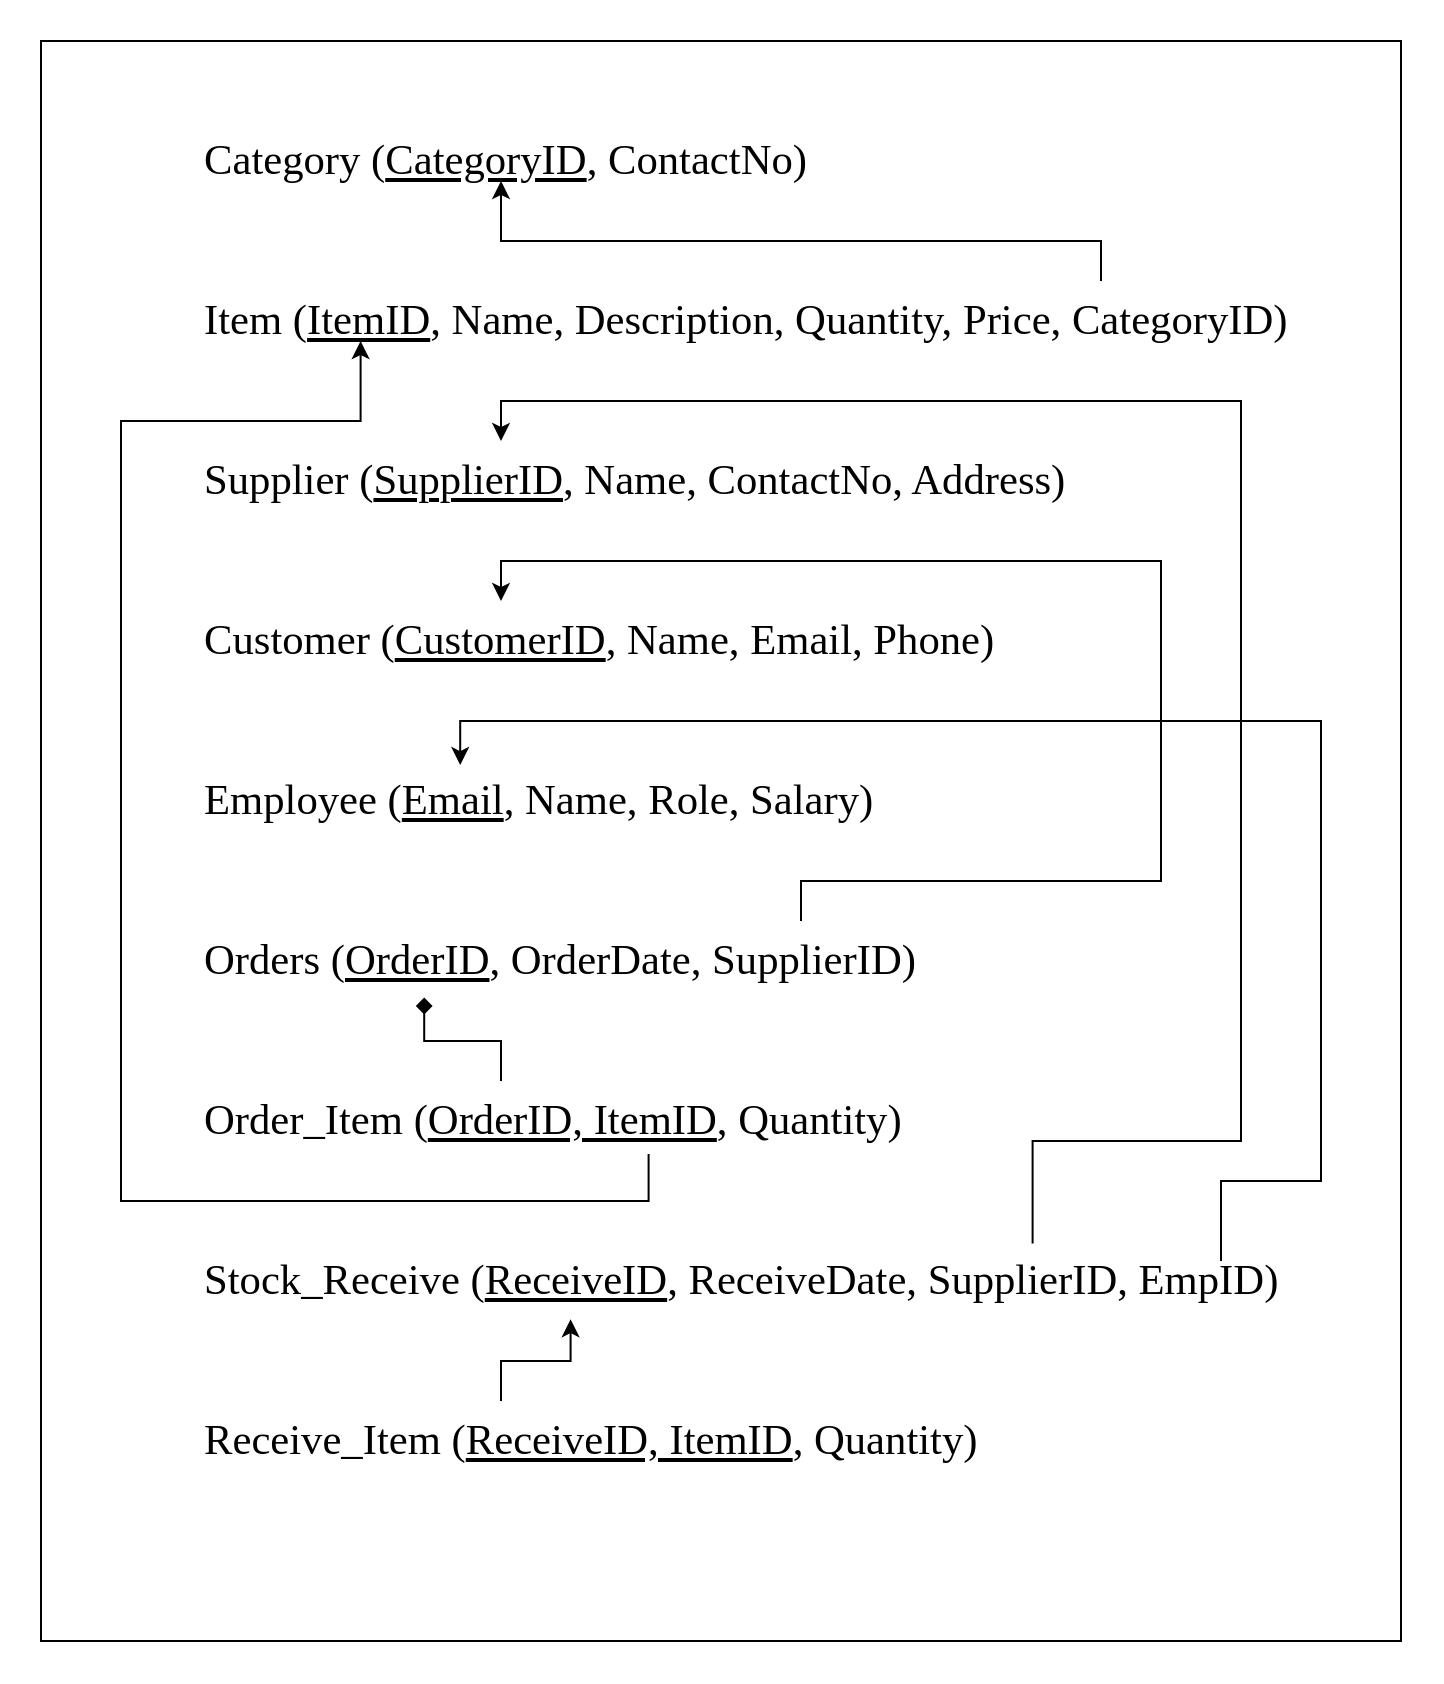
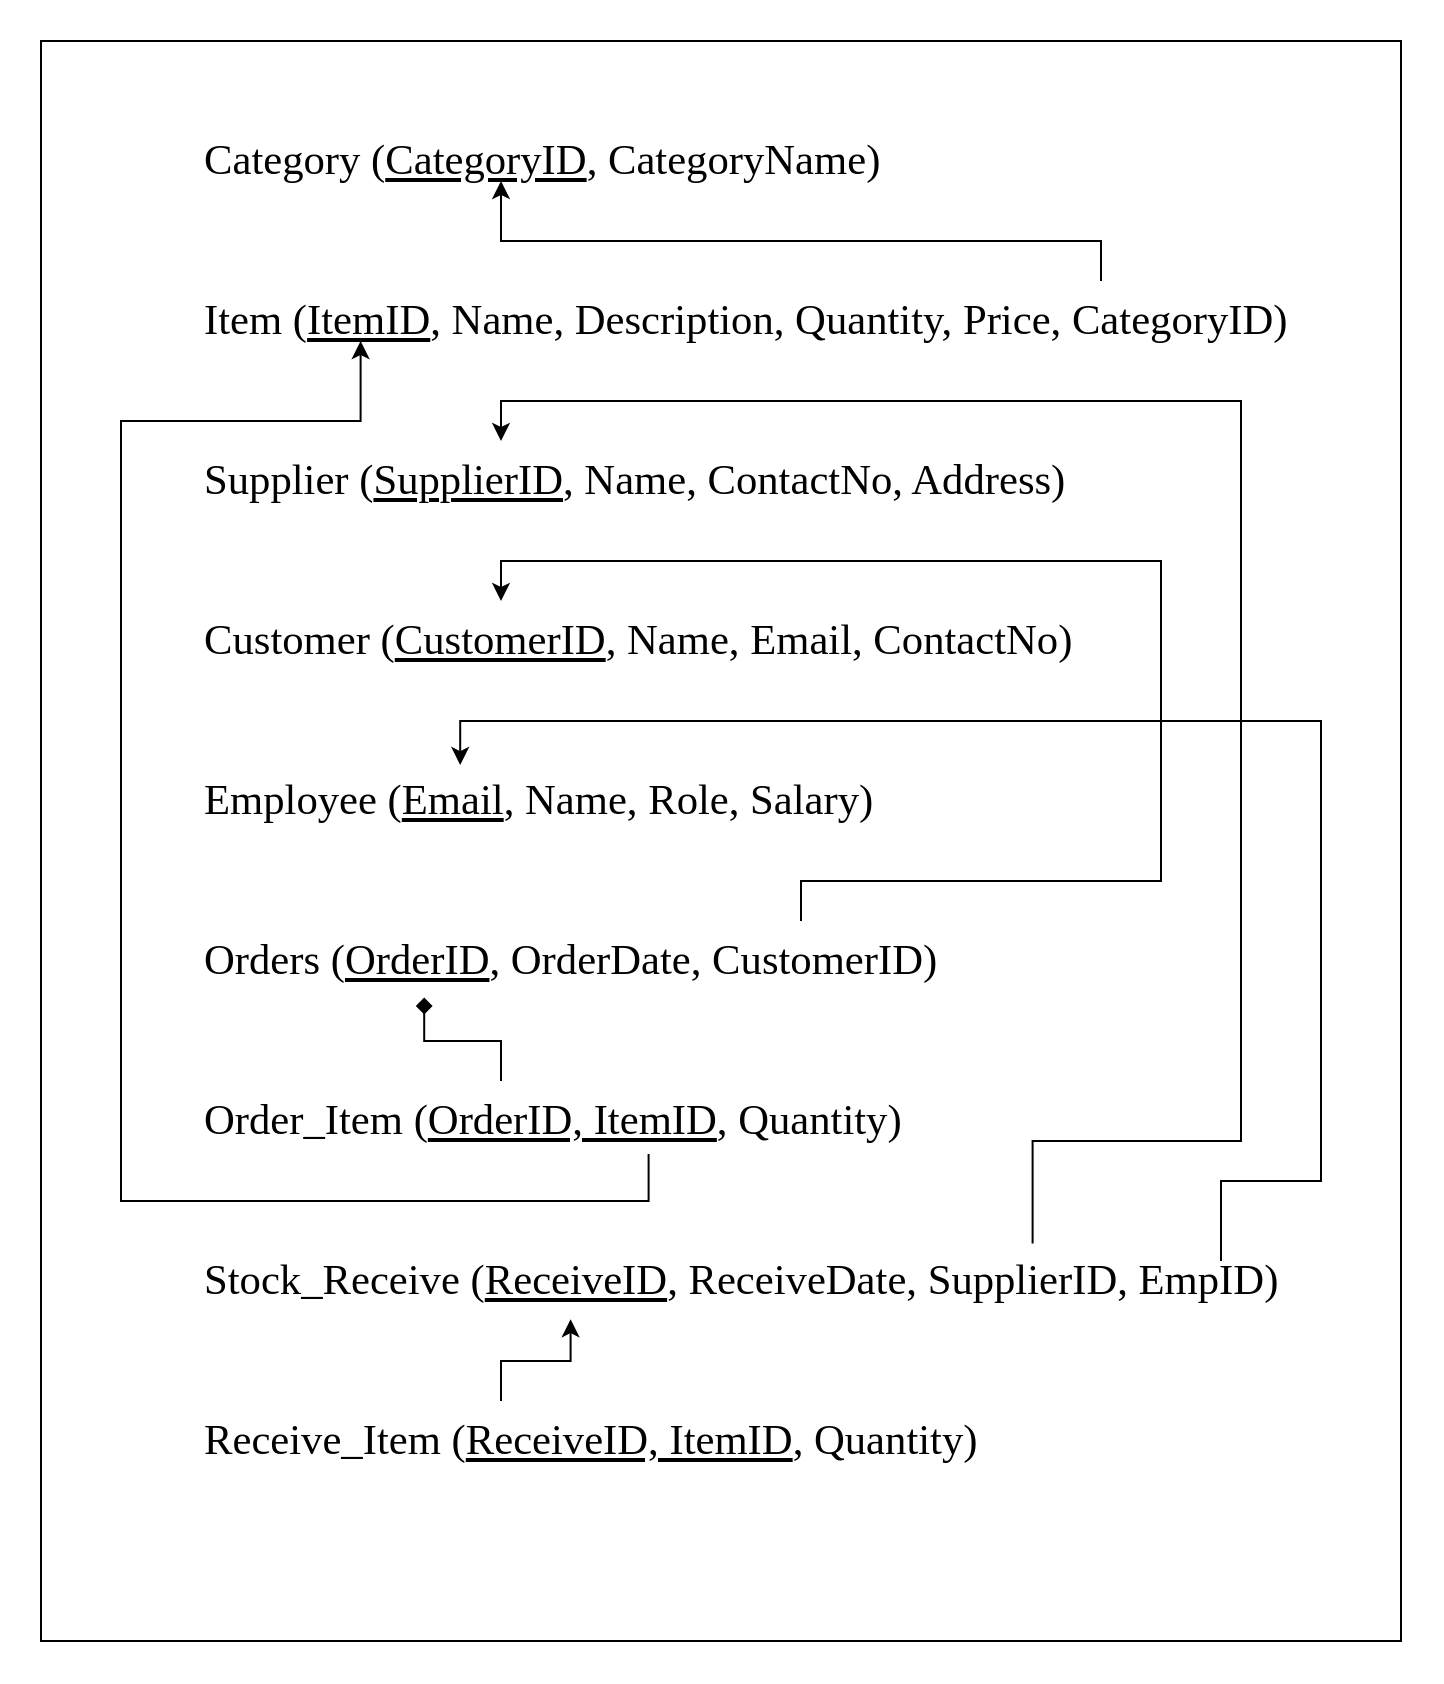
  <mxCell id="0" />
  <mxCell id="1" parent="0" />
  <mxCell id="2" style="edgeStyle=orthogonalEdgeStyle;rounded=0;orthogonalLoop=1;jettySize=auto;html=1;exitX=0.439;exitY=0.9;exitDx=0;exitDy=0;entryX=0.154;entryY=0.75;entryDx=0;entryDy=0;entryPerimeter=0;exitPerimeter=0;" parent="1" edge="1"><mxGeometry relative="1" as="geometry"><Array as="points"><mxPoint x="328" y="750" /><mxPoint x="30" y="750" /><mxPoint x="30" y="380" /><mxPoint x="180" y="380" /></Array><mxPoint x="180.08" y="330" as="targetPoint" /></mxGeometry></mxCell>
  <mxCell id="3" value="&lt;div style=&quot;&quot;&gt;&lt;p class=&quot;MsoNormal&quot;&gt;&lt;span style=&quot;font-size:16.0pt;font-family:&amp;quot;Times New Roman&amp;quot;,serif&quot;&gt;Item (&lt;u&gt;ItemID&lt;/u&gt;, Name, Description, Quantity, Price, CategoryID)&lt;/span&gt;&lt;/p&gt;&lt;/div&gt;" style="text;html=1;align=left;verticalAlign=middle;whiteSpace=wrap;rounded=0;fontFamily=Times New Roman;" vertex="1" parent="1"><mxGeometry x="100" y="140" width="600" height="40" as="geometry" /></mxCell>
  <mxCell id="4" value="" style="group" vertex="1" connectable="0" parent="1"><mxGeometry x="100" y="60" width="600" height="680" as="geometry" /></mxCell>
- <mxCell id="5" value="&lt;div style=&quot;&quot;&gt;&lt;p class=&quot;MsoNormal&quot;&gt;&lt;span style=&quot;font-size:16.0pt;font-family:&amp;quot;Times New Roman&amp;quot;,serif&quot;&gt;Category (&lt;u&gt;CategoryID&lt;/u&gt;, ContactNo)&lt;/span&gt;&lt;/p&gt;&lt;/div&gt;" style="text;html=1;align=left;verticalAlign=middle;whiteSpace=wrap;rounded=0;fontFamily=Times New Roman;" parent="4" vertex="1"><mxGeometry width="600" height="40" as="geometry" /></mxCell>
+ <mxCell id="5" value="&lt;div style=&quot;&quot;&gt;&lt;p class=&quot;MsoNormal&quot;&gt;&lt;span style=&quot;font-size:16.0pt;font-family:&amp;quot;Times New Roman&amp;quot;,serif&quot;&gt;Category (&lt;u&gt;CategoryID&lt;/u&gt;, CategoryName)&lt;/span&gt;&lt;/p&gt;&lt;/div&gt;" style="text;html=1;align=left;verticalAlign=middle;whiteSpace=wrap;rounded=0;fontFamily=Times New Roman;" parent="4" vertex="1"><mxGeometry width="600" height="40" as="geometry" /></mxCell>
  <mxCell id="6" value="&lt;div style=&quot;&quot;&gt;&lt;p class=&quot;MsoNormal&quot;&gt;&lt;span style=&quot;font-size:16.0pt;font-family:&amp;quot;Times New Roman&amp;quot;,serif;&lt;br/&gt;mso-fareast-font-family:Arial;mso-ansi-language:EN-US;mso-fareast-language:&lt;br/&gt;EN-US;mso-bidi-language:SI-LK&quot;&gt;Supplier (&lt;u&gt;SupplierID&lt;/u&gt;, Name, ContactNo, Address)&lt;/span&gt;&lt;/p&gt;&lt;/div&gt;" style="text;html=1;align=left;verticalAlign=middle;whiteSpace=wrap;rounded=0;fontFamily=Times New Roman;" vertex="1" parent="4"><mxGeometry y="160" width="600" height="40" as="geometry" /></mxCell>
- <mxCell id="7" value="&lt;div style=&quot;&quot;&gt;&lt;p class=&quot;MsoNormal&quot;&gt;&lt;span style=&quot;font-size:16.0pt;font-family:&amp;quot;Times New Roman&amp;quot;,serif;&lt;br/&gt;mso-fareast-font-family:Arial;mso-ansi-language:EN-US;mso-fareast-language:&lt;br/&gt;EN-US;mso-bidi-language:SI-LK&quot;&gt;Customer (&lt;u&gt;CustomerID&lt;/u&gt;, Name, Email, Phone)&lt;/span&gt;&lt;/p&gt;&lt;/div&gt;" style="text;html=1;align=left;verticalAlign=middle;whiteSpace=wrap;rounded=0;fontFamily=Times New Roman;" vertex="1" parent="4"><mxGeometry y="240" width="600" height="40" as="geometry" /></mxCell>
+ <mxCell id="7" value="&lt;div style=&quot;&quot;&gt;&lt;p class=&quot;MsoNormal&quot;&gt;&lt;span style=&quot;font-size:16.0pt;font-family:&amp;quot;Times New Roman&amp;quot;,serif;&lt;br/&gt;mso-fareast-font-family:Arial;mso-ansi-language:EN-US;mso-fareast-language:&lt;br/&gt;EN-US;mso-bidi-language:SI-LK&quot;&gt;Customer (&lt;u&gt;CustomerID&lt;/u&gt;, Name, Email, ContactNo)&lt;/span&gt;&lt;/p&gt;&lt;/div&gt;" style="text;html=1;align=left;verticalAlign=middle;whiteSpace=wrap;rounded=0;fontFamily=Times New Roman;" vertex="1" parent="4"><mxGeometry y="240" width="600" height="40" as="geometry" /></mxCell>
  <mxCell id="8" value="&lt;div style=&quot;&quot;&gt;&lt;p class=&quot;MsoNormal&quot;&gt;&lt;span style=&quot;font-size:16.0pt;font-family:&amp;quot;Times New Roman&amp;quot;,serif&quot;&gt;Employee (&lt;u&gt;Email&lt;/u&gt;, Name, Role, Salary)&lt;/span&gt;&lt;/p&gt;&lt;/div&gt;" style="text;html=1;align=left;verticalAlign=middle;whiteSpace=wrap;rounded=0;fontFamily=Times New Roman;" vertex="1" parent="4"><mxGeometry y="320" width="600" height="40" as="geometry" /></mxCell>
  <mxCell id="9" style="edgeStyle=orthogonalEdgeStyle;rounded=0;orthogonalLoop=1;jettySize=auto;html=1;exitX=0.5;exitY=0;exitDx=0;exitDy=0;entryX=0.25;entryY=0;entryDx=0;entryDy=0;" edge="1" parent="4" source="10" target="7"><mxGeometry relative="1" as="geometry"><Array as="points"><mxPoint x="300" y="380" /><mxPoint x="480" y="380" /><mxPoint x="480" y="220" /><mxPoint x="150" y="220" /></Array></mxGeometry></mxCell>
- <mxCell id="10" value="&lt;div style=&quot;&quot;&gt;&lt;p class=&quot;MsoNormal&quot;&gt;&lt;span style=&quot;font-size:16.0pt;font-family:&amp;quot;Times New Roman&amp;quot;,serif&quot;&gt;Orders (&lt;u&gt;OrderID&lt;/u&gt;, OrderDate, SupplierID)&lt;/span&gt;&lt;/p&gt;&lt;/div&gt;" style="text;html=1;align=left;verticalAlign=middle;whiteSpace=wrap;rounded=0;fontFamily=Times New Roman;" vertex="1" parent="4"><mxGeometry y="400" width="600" height="40" as="geometry" /></mxCell>
+ <mxCell id="10" value="&lt;div style=&quot;&quot;&gt;&lt;p class=&quot;MsoNormal&quot;&gt;&lt;span style=&quot;font-size:16.0pt;font-family:&amp;quot;Times New Roman&amp;quot;,serif&quot;&gt;Orders (&lt;u&gt;OrderID&lt;/u&gt;, OrderDate, CustomerID)&lt;/span&gt;&lt;/p&gt;&lt;/div&gt;" style="text;html=1;align=left;verticalAlign=middle;whiteSpace=wrap;rounded=0;fontFamily=Times New Roman;" vertex="1" parent="4"><mxGeometry y="400" width="600" height="40" as="geometry" /></mxCell>
  <mxCell id="11" value="&lt;div style=&quot;&quot;&gt;&lt;p class=&quot;MsoNormal&quot;&gt;&lt;span style=&quot;font-size:16.0pt;font-family:&amp;quot;Times New Roman&amp;quot;,serif&quot;&gt;Order_Item (&lt;u&gt;OrderID, ItemID&lt;/u&gt;, Quantity)&lt;/span&gt;&lt;/p&gt;&lt;/div&gt;" style="text;html=1;align=left;verticalAlign=middle;whiteSpace=wrap;rounded=0;fontFamily=Times New Roman;" vertex="1" parent="4"><mxGeometry y="480" width="600" height="40" as="geometry" /></mxCell>
  <mxCell id="12" style="edgeStyle=orthogonalEdgeStyle;rounded=0;orthogonalLoop=1;jettySize=auto;html=1;exitX=0.693;exitY=0.03;exitDx=0;exitDy=0;entryX=0.25;entryY=0;entryDx=0;entryDy=0;exitPerimeter=0;" edge="1" parent="4" source="14" target="6"><mxGeometry relative="1" as="geometry"><Array as="points"><mxPoint x="416" y="510" /><mxPoint x="520" y="510" /><mxPoint x="520" y="140" /><mxPoint x="150" y="140" /></Array></mxGeometry></mxCell>
  <mxCell id="13" style="edgeStyle=orthogonalEdgeStyle;rounded=0;orthogonalLoop=1;jettySize=auto;html=1;exitX=0.85;exitY=0.25;exitDx=0;exitDy=0;entryX=0.216;entryY=0.051;entryDx=0;entryDy=0;exitPerimeter=0;entryPerimeter=0;" edge="1" parent="4" source="14" target="8"><mxGeometry relative="1" as="geometry"><Array as="points"><mxPoint x="510" y="530" /><mxPoint x="560" y="530" /><mxPoint x="560" y="300" /><mxPoint x="130" y="300" /></Array></mxGeometry></mxCell>
  <mxCell id="14" value="&lt;div style=&quot;&quot;&gt;&lt;p class=&quot;MsoNormal&quot;&gt;&lt;span style=&quot;font-size:16.0pt;font-family:&amp;quot;Times New Roman&amp;quot;,serif&quot;&gt;Stock_Receive (&lt;u&gt;ReceiveID&lt;/u&gt;, ReceiveDate, SupplierID, EmpID)&lt;/span&gt;&lt;/p&gt;&lt;/div&gt;" style="text;html=1;align=left;verticalAlign=middle;whiteSpace=wrap;rounded=0;fontFamily=Times New Roman;" vertex="1" parent="4"><mxGeometry y="560" width="600" height="40" as="geometry" /></mxCell>
  <mxCell id="15" value="&lt;div style=&quot;&quot;&gt;&lt;p class=&quot;MsoNormal&quot;&gt;&lt;span style=&quot;font-size:16.0pt;font-family:&amp;quot;Times New Roman&amp;quot;,serif&quot;&gt;Receive_Item (&lt;u&gt;ReceiveID, ItemID&lt;/u&gt;, Quantity)&lt;/span&gt;&lt;/p&gt;&lt;/div&gt;" style="text;html=1;align=left;verticalAlign=middle;whiteSpace=wrap;rounded=0;fontFamily=Times New Roman;" vertex="1" parent="4"><mxGeometry y="640" width="600" height="40" as="geometry" /></mxCell>
  <mxCell id="16" style="edgeStyle=orthogonalEdgeStyle;rounded=0;orthogonalLoop=1;jettySize=auto;html=1;exitX=0.25;exitY=0;exitDx=0;exitDy=0;entryX=0.186;entryY=0.957;entryDx=0;entryDy=0;entryPerimeter=0;endArrow=diamond;" edge="1" parent="4" source="11" target="10"><mxGeometry relative="1" as="geometry" /></mxCell>
  <mxCell id="17" style="edgeStyle=orthogonalEdgeStyle;rounded=0;orthogonalLoop=1;jettySize=auto;html=1;exitX=0.25;exitY=0;exitDx=0;exitDy=0;entryX=0.308;entryY=0.978;entryDx=0;entryDy=0;entryPerimeter=0;" edge="1" parent="4" source="15" target="14"><mxGeometry relative="1" as="geometry" /></mxCell>
  <mxCell id="18" style="edgeStyle=orthogonalEdgeStyle;rounded=0;orthogonalLoop=1;jettySize=auto;html=1;exitX=0.75;exitY=0;exitDx=0;exitDy=0;entryX=0.25;entryY=0.75;entryDx=0;entryDy=0;entryPerimeter=0;" edge="1" parent="1" source="3" target="5"><mxGeometry relative="1" as="geometry" /></mxCell>
  <mxCell id="19" style="edgeStyle=orthogonalEdgeStyle;rounded=0;orthogonalLoop=1;jettySize=auto;html=1;exitX=0.373;exitY=0.914;exitDx=0;exitDy=0;entryX=0.133;entryY=0.75;entryDx=0;entryDy=0;entryPerimeter=0;exitPerimeter=0;" edge="1" parent="1" source="11" target="3"><mxGeometry relative="1" as="geometry"><Array as="points"><mxPoint x="324" y="600" /><mxPoint x="60" y="600" /><mxPoint x="60" y="210" /><mxPoint x="180" y="210" /></Array></mxGeometry></mxCell>
  <mxCell id="20" value="" style="rounded=0;whiteSpace=wrap;html=1;fillColor=none;" vertex="1" parent="1"><mxGeometry x="20" y="20" width="680" height="800" as="geometry" /></mxCell>
